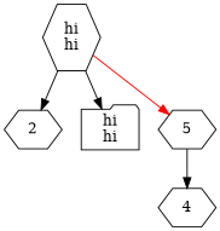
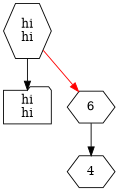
  strict digraph {
    node [shape=hexagon]
    n1 [label="hi\nhi"]
-   2
    n3 [label="hi\nhi" shape=folder]
-   5
+   5 [label=6]
    4
-   n1 -> 2
    n1 -> n3
    n1 -> 5 [color=red weight=0.5]
    5 -> 4
  }
